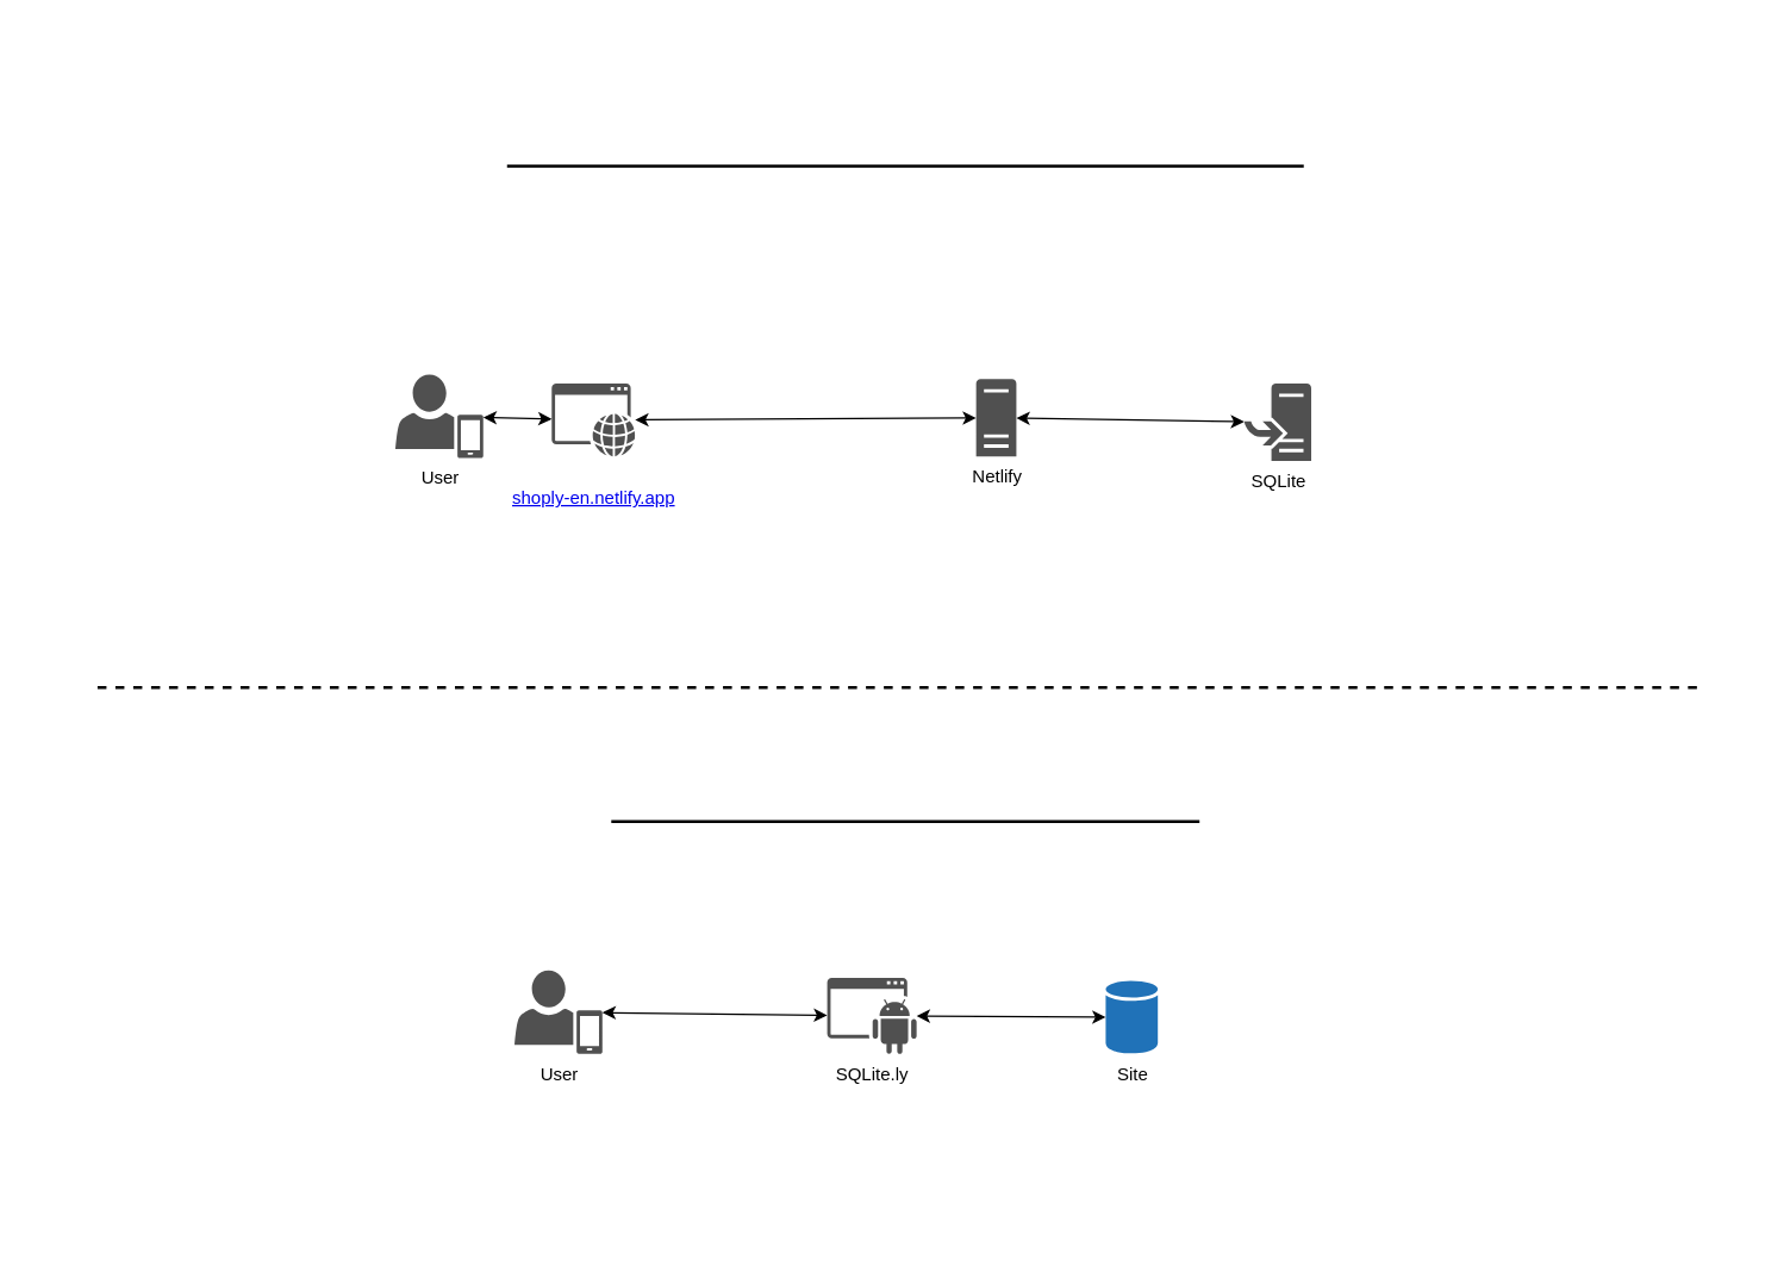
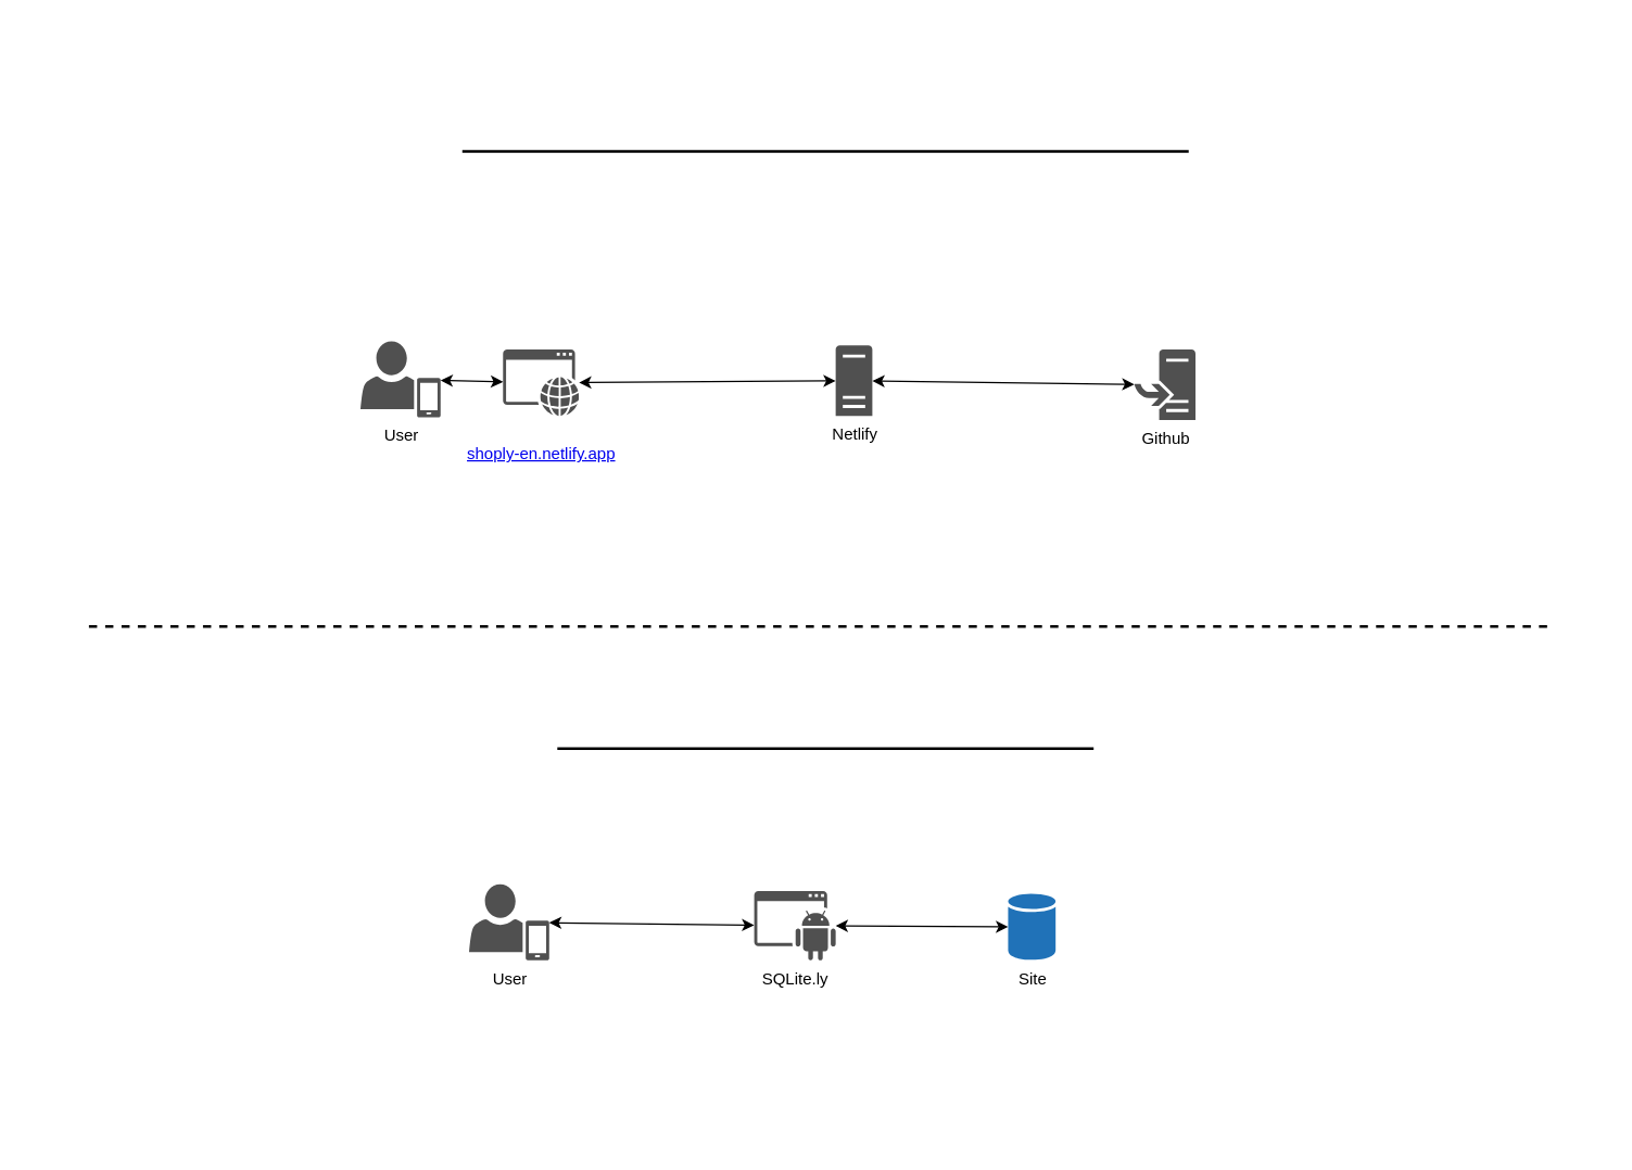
  <mxCell id="0" />
  <mxCell id="1" parent="0" />
  <mxCell id="2" value="" style="swimlane;startSize=0;labelBackgroundColor=#FFFFFF;fillColor=#FFFFFF;fillStyle=auto;gradientColor=none;strokeColor=none;" parent="1" vertex="1"><mxGeometry width="1160" height="820" as="geometry" x="20" y="20"><mxRectangle width="50" height="40" as="alternateBounds" /></mxGeometry></mxCell>
  <mxCell id="3" value="" style="group" parent="2" vertex="1" connectable="0"><mxGeometry x="45" y="41" width="1080" height="646" as="geometry" /></mxCell>
  <mxCell id="4" value="" style="group" parent="3" vertex="1" connectable="0"><mxGeometry x="200" y="190" width="615" height="58" as="geometry" /></mxCell>
- <mxCell id="5" value="SQLite" style="sketch=0;pointerEvents=1;shadow=0;dashed=0;html=1;strokeColor=none;fillColor=#505050;labelPosition=center;verticalLabelPosition=bottom;verticalAlign=top;outlineConnect=0;align=center;shape=mxgraph.office.concepts.install;" parent="4" vertex="1"><mxGeometry x="570" y="6" width="45" height="52" as="geometry" /></mxCell>
+ <mxCell id="5" value="Github" style="sketch=0;pointerEvents=1;shadow=0;dashed=0;html=1;strokeColor=none;fillColor=#505050;labelPosition=center;verticalLabelPosition=bottom;verticalAlign=top;outlineConnect=0;align=center;shape=mxgraph.office.concepts.install;" parent="4" vertex="1"><mxGeometry x="570" y="6" width="45" height="52" as="geometry" /></mxCell>
  <mxCell id="6" style="edgeStyle=none;shape=connector;rounded=0;orthogonalLoop=1;jettySize=auto;html=1;strokeColor=default;align=center;verticalAlign=middle;fontFamily=Helvetica;fontSize=11;fontColor=default;labelBackgroundColor=default;startArrow=classic;startFill=1;endArrow=classic;" parent="4" source="7" target="9" edge="1"><mxGeometry relative="1" as="geometry" /></mxCell>
  <mxCell id="7" value="&lt;span class=&quot;flex-auto min-width-0 css-truncate css-truncate-target width-fit&quot;&gt;&lt;br/&gt;          &lt;a href=&quot;https://shoply-en.netlify.app/&quot; class=&quot;text-bold&quot; rel=&quot;noopener noreferrer nofollow&quot; target=&quot;_blank&quot; role=&quot;link&quot; title=&quot;https://shoply-en.netlify.app/&quot;&gt;shoply-en.netlify.app&lt;/a&gt;&lt;/span&gt;" style="sketch=0;pointerEvents=1;shadow=0;dashed=0;html=1;strokeColor=none;fillColor=#505050;labelPosition=center;verticalLabelPosition=bottom;verticalAlign=top;outlineConnect=0;align=center;shape=mxgraph.office.concepts.application_web;" parent="4" vertex="1"><mxGeometry x="105" y="6" width="56" height="49" as="geometry" /></mxCell>
  <mxCell id="8" style="edgeStyle=none;shape=connector;rounded=0;orthogonalLoop=1;jettySize=auto;html=1;strokeColor=default;align=center;verticalAlign=middle;fontFamily=Helvetica;fontSize=11;fontColor=default;labelBackgroundColor=default;startArrow=classic;startFill=1;endArrow=classic;" parent="4" source="9" target="5" edge="1"><mxGeometry relative="1" as="geometry" /></mxCell>
- <mxCell id="9" value="Netlify" style="sketch=0;pointerEvents=1;shadow=0;dashed=0;html=1;strokeColor=none;fillColor=#505050;labelPosition=center;verticalLabelPosition=bottom;verticalAlign=top;outlineConnect=0;align=center;shape=mxgraph.office.servers.server_generic;" parent="4" vertex="1"><mxGeometry x="390" y="3" width="27" height="52" as="geometry" /></mxCell>
+ <mxCell id="9" value="Netlify" style="sketch=0;pointerEvents=1;shadow=0;dashed=0;html=1;strokeColor=none;fillColor=#505050;labelPosition=center;verticalLabelPosition=bottom;verticalAlign=top;outlineConnect=0;align=center;shape=mxgraph.office.servers.server_generic;" parent="4" vertex="1"><mxGeometry x="350" y="3" width="27" height="52" as="geometry" /></mxCell>
  <mxCell id="10" style="edgeStyle=none;shape=connector;rounded=0;orthogonalLoop=1;jettySize=auto;html=1;strokeColor=default;align=center;verticalAlign=middle;fontFamily=Helvetica;fontSize=11;fontColor=default;labelBackgroundColor=default;startArrow=classic;startFill=1;endArrow=classic;" parent="4" source="11" target="7" edge="1"><mxGeometry relative="1" as="geometry" /></mxCell>
  <mxCell id="11" value="User" style="sketch=0;pointerEvents=1;shadow=0;dashed=0;html=1;strokeColor=none;fillColor=#505050;labelPosition=center;verticalLabelPosition=bottom;verticalAlign=top;outlineConnect=0;align=center;shape=mxgraph.office.users.mobile_user;" parent="4" vertex="1"><mxGeometry width="59" height="56" as="geometry" /></mxCell>
  <mxCell id="12" value="" style="endArrow=none;html=1;rounded=0;strokeColor=default;align=center;verticalAlign=middle;fontFamily=Helvetica;fontSize=11;fontColor=default;labelBackgroundColor=default;strokeWidth=2;dashed=1;" parent="3" edge="1"><mxGeometry width="50" height="50" relative="1" as="geometry"><mxPoint y="400" as="sourcePoint" /><mxPoint x="1080" y="400" as="targetPoint" /></mxGeometry></mxCell>
  <mxCell id="13" value="" style="group" parent="3" vertex="1" connectable="0"><mxGeometry x="280" y="590" width="432" height="56" as="geometry" /></mxCell>
  <mxCell id="14" style="rounded=0;orthogonalLoop=1;jettySize=auto;html=1;strokeColor=default;startArrow=classic;startFill=1;" parent="13" source="15" target="18" edge="1"><mxGeometry relative="1" as="geometry" /></mxCell>
  <mxCell id="15" value="User" style="sketch=0;pointerEvents=1;shadow=0;dashed=0;html=1;strokeColor=none;fillColor=#505050;labelPosition=center;verticalLabelPosition=bottom;verticalAlign=top;outlineConnect=0;align=center;shape=mxgraph.office.users.mobile_user;" parent="13" vertex="1"><mxGeometry width="59" height="56" as="geometry" /></mxCell>
  <mxCell id="16" value="Site" style="sketch=0;shadow=0;dashed=0;html=1;strokeColor=none;labelPosition=center;verticalLabelPosition=bottom;verticalAlign=top;outlineConnect=0;align=center;shape=mxgraph.office.databases.database;fillColor=#2072B8;" parent="13" vertex="1"><mxGeometry x="397" y="7" width="35" height="49" as="geometry" /></mxCell>
  <mxCell id="17" style="edgeStyle=none;shape=connector;rounded=0;orthogonalLoop=1;jettySize=auto;html=1;strokeColor=default;align=center;verticalAlign=middle;fontFamily=Helvetica;fontSize=11;fontColor=default;labelBackgroundColor=default;startArrow=classic;startFill=1;endArrow=classic;" parent="13" source="18" target="16" edge="1"><mxGeometry relative="1" as="geometry" /></mxCell>
  <mxCell id="18" value="SQLite.ly" style="sketch=0;pointerEvents=1;shadow=0;dashed=0;html=1;strokeColor=none;fillColor=#505050;labelPosition=center;verticalLabelPosition=bottom;verticalAlign=top;outlineConnect=0;align=center;shape=mxgraph.office.concepts.application_android;" parent="13" vertex="1"><mxGeometry x="210" y="5" width="60" height="51" as="geometry" /></mxCell>
  <mxCell id="19" value="" style="group" parent="3" vertex="1" connectable="0"><mxGeometry x="345" y="440" width="400" height="50" as="geometry" /></mxCell>
  <mxCell id="20" value="" style="endArrow=none;html=1;rounded=0;strokeColor=default;align=center;verticalAlign=middle;fontFamily=Helvetica;fontSize=11;fontColor=default;labelBackgroundColor=default;strokeWidth=2;" parent="19" edge="1"><mxGeometry width="50" height="50" relative="1" as="geometry"><mxPoint y="50" as="sourcePoint" /><mxPoint x="395" y="50" as="targetPoint" /></mxGeometry></mxCell>
  <mxCell id="21" value="" style="group" parent="3" vertex="1" connectable="0"><mxGeometry x="275" width="540" height="50" as="geometry" /></mxCell>
  <mxCell id="22" value="" style="endArrow=none;html=1;rounded=0;strokeColor=default;align=center;verticalAlign=middle;fontFamily=Helvetica;fontSize=11;fontColor=default;labelBackgroundColor=default;strokeWidth=2;" parent="21" edge="1"><mxGeometry width="50" height="50" relative="1" as="geometry"><mxPoint y="50" as="sourcePoint" /><mxPoint x="535" y="50" as="targetPoint" /></mxGeometry></mxCell>
